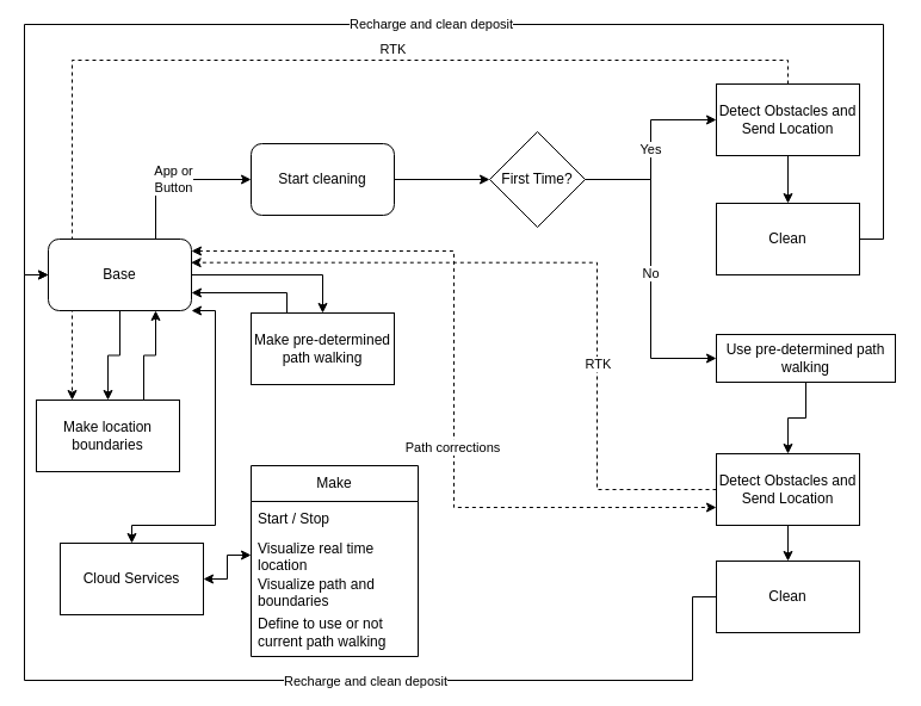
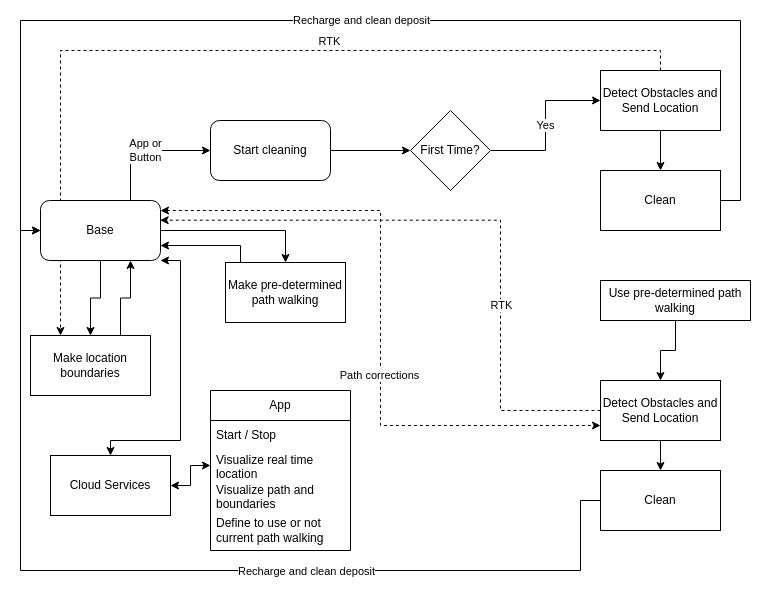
  <mxCell id="0" />
  <mxCell id="1" parent="0" />
  <mxCell id="2" style="edgeStyle=orthogonalEdgeStyle;rounded=0;orthogonalLoop=1;jettySize=auto;html=1;exitX=1;exitY=0.5;exitDx=0;exitDy=0;entryX=0;entryY=0.5;entryDx=0;entryDy=0;" edge="1" parent="1" source="3" target="8"><mxGeometry relative="1" as="geometry"><mxPoint x="400" y="150.276" as="targetPoint" /></mxGeometry></mxCell>
  <mxCell id="3" value="Start cleaning" style="whiteSpace=wrap;html=1;rounded=1;" vertex="1" parent="1"><mxGeometry x="210" y="120" width="120" height="60" as="geometry" /></mxCell>
  <mxCell id="4" style="edgeStyle=orthogonalEdgeStyle;rounded=0;orthogonalLoop=1;jettySize=auto;html=1;exitX=1;exitY=0.5;exitDx=0;exitDy=0;entryX=0;entryY=0.5;entryDx=0;entryDy=0;" edge="1" parent="1" source="8" target="12"><mxGeometry relative="1" as="geometry" /></mxCell>
  <mxCell id="5" value="Yes" style="edgeLabel;html=1;align=center;verticalAlign=middle;resizable=0;points=[];" vertex="1" connectable="0" parent="4"><mxGeometry x="0.01" y="1" relative="1" as="geometry"><mxPoint as="offset" /></mxGeometry></mxCell>
- <mxCell id="6" style="edgeStyle=orthogonalEdgeStyle;rounded=0;orthogonalLoop=1;jettySize=auto;html=1;exitX=1;exitY=0.5;exitDx=0;exitDy=0;entryX=0;entryY=0.5;entryDx=0;entryDy=0;" edge="1" parent="1" source="8" target="26"><mxGeometry relative="1" as="geometry"><mxPoint x="600" y="210" as="targetPoint" /></mxGeometry></mxCell>
- <mxCell id="7" value="No" style="edgeLabel;html=1;align=center;verticalAlign=middle;resizable=0;points=[];" vertex="1" connectable="0" parent="6"><mxGeometry x="0.024" y="-1" relative="1" as="geometry"><mxPoint as="offset" /></mxGeometry></mxCell>
  <mxCell id="8" value="First Time?" style="rhombus;whiteSpace=wrap;html=1;" vertex="1" parent="1"><mxGeometry x="410" y="110" width="80" height="80" as="geometry" /></mxCell>
  <mxCell id="9" style="edgeStyle=orthogonalEdgeStyle;rounded=0;orthogonalLoop=1;jettySize=auto;html=1;exitX=0.5;exitY=0;exitDx=0;exitDy=0;entryX=0.25;entryY=0;entryDx=0;entryDy=0;dashed=1;" edge="1" parent="1" source="12" target="24"><mxGeometry relative="1" as="geometry" /></mxCell>
  <mxCell id="10" value="RTK" style="edgeLabel;html=1;align=center;verticalAlign=middle;resizable=0;points=[];" vertex="1" connectable="0" parent="9"><mxGeometry x="-0.222" y="3" relative="1" as="geometry"><mxPoint y="-13" as="offset" /></mxGeometry></mxCell>
  <mxCell id="11" style="edgeStyle=orthogonalEdgeStyle;rounded=0;orthogonalLoop=1;jettySize=auto;html=1;exitX=0.5;exitY=1;exitDx=0;exitDy=0;entryX=0.5;entryY=0;entryDx=0;entryDy=0;" edge="1" parent="1" source="12" target="22"><mxGeometry relative="1" as="geometry" /></mxCell>
  <mxCell id="12" value="Detect Obstacles and Send Location" style="rounded=0;whiteSpace=wrap;html=1;" vertex="1" parent="1"><mxGeometry x="600" y="70" width="120" height="60" as="geometry" /></mxCell>
  <mxCell id="13" style="edgeStyle=orthogonalEdgeStyle;rounded=0;orthogonalLoop=1;jettySize=auto;html=1;exitX=0.75;exitY=0;exitDx=0;exitDy=0;entryX=0;entryY=0.5;entryDx=0;entryDy=0;" edge="1" parent="1" source="19" target="3"><mxGeometry relative="1" as="geometry" /></mxCell>
  <mxCell id="14" value="App or&lt;div&gt;Button&lt;/div&gt;" style="edgeLabel;html=1;align=center;verticalAlign=middle;resizable=0;points=[];" vertex="1" connectable="0" parent="13"><mxGeometry x="-0.013" y="1" relative="1" as="geometry"><mxPoint as="offset" /></mxGeometry></mxCell>
  <mxCell id="15" style="edgeStyle=orthogonalEdgeStyle;rounded=0;orthogonalLoop=1;jettySize=auto;html=1;exitX=0.5;exitY=1;exitDx=0;exitDy=0;entryX=0.5;entryY=0;entryDx=0;entryDy=0;" edge="1" parent="1" source="19" target="24"><mxGeometry relative="1" as="geometry" /></mxCell>
  <mxCell id="16" style="edgeStyle=orthogonalEdgeStyle;rounded=0;orthogonalLoop=1;jettySize=auto;html=1;exitX=1;exitY=0.5;exitDx=0;exitDy=0;entryX=0.5;entryY=0;entryDx=0;entryDy=0;" edge="1" parent="1" source="19" target="28"><mxGeometry relative="1" as="geometry" /></mxCell>
  <mxCell id="17" style="edgeStyle=orthogonalEdgeStyle;rounded=0;orthogonalLoop=1;jettySize=auto;html=1;exitX=1;exitY=0.167;exitDx=0;exitDy=0;entryX=0;entryY=0.75;entryDx=0;entryDy=0;exitPerimeter=0;dashed=1;startArrow=classic;startFill=1;" edge="1" parent="1" source="19" target="32"><mxGeometry relative="1" as="geometry"><Array as="points"><mxPoint x="380" y="210" /><mxPoint x="380" y="425" /></Array></mxGeometry></mxCell>
  <mxCell id="18" value="Path corrections" style="edgeLabel;html=1;align=center;verticalAlign=middle;resizable=0;points=[];" vertex="1" connectable="0" parent="17"><mxGeometry x="-0.157" y="-2" relative="1" as="geometry"><mxPoint y="109" as="offset" /></mxGeometry></mxCell>
  <mxCell id="19" value="Base" style="rounded=1;whiteSpace=wrap;html=1;" vertex="1" parent="1"><mxGeometry x="40" y="200" width="120" height="60" as="geometry" /></mxCell>
  <mxCell id="20" style="edgeStyle=orthogonalEdgeStyle;rounded=0;orthogonalLoop=1;jettySize=auto;html=1;exitX=1;exitY=0.5;exitDx=0;exitDy=0;entryX=0;entryY=0.5;entryDx=0;entryDy=0;" edge="1" parent="1" source="22" target="19"><mxGeometry relative="1" as="geometry"><Array as="points"><mxPoint x="740" y="200" /><mxPoint x="740" y="20" /><mxPoint x="20" y="20" /><mxPoint x="20" y="230" /></Array></mxGeometry></mxCell>
  <mxCell id="21" value="Recharge and clean deposit" style="edgeLabel;html=1;align=center;verticalAlign=middle;resizable=0;points=[];" vertex="1" connectable="0" parent="20"><mxGeometry x="0.009" y="-1" relative="1" as="geometry"><mxPoint as="offset" /></mxGeometry></mxCell>
  <mxCell id="22" value="Clean" style="rounded=0;whiteSpace=wrap;html=1;" vertex="1" parent="1"><mxGeometry x="600" y="170" width="120" height="60" as="geometry" /></mxCell>
  <mxCell id="23" style="edgeStyle=orthogonalEdgeStyle;rounded=0;orthogonalLoop=1;jettySize=auto;html=1;exitX=0.75;exitY=0;exitDx=0;exitDy=0;entryX=0.75;entryY=1;entryDx=0;entryDy=0;" edge="1" parent="1" source="24" target="19"><mxGeometry relative="1" as="geometry" /></mxCell>
  <mxCell id="24" value="Make location boundaries" style="rounded=0;whiteSpace=wrap;html=1;" vertex="1" parent="1"><mxGeometry x="30" y="335" width="120" height="60" as="geometry" /></mxCell>
  <mxCell id="25" style="edgeStyle=orthogonalEdgeStyle;rounded=0;orthogonalLoop=1;jettySize=auto;html=1;exitX=0.5;exitY=1;exitDx=0;exitDy=0;entryX=0.5;entryY=0;entryDx=0;entryDy=0;" edge="1" parent="1" source="26" target="32"><mxGeometry relative="1" as="geometry" /></mxCell>
  <mxCell id="26" value="Use pre-determined path walking" style="rounded=0;whiteSpace=wrap;html=1;" vertex="1" parent="1"><mxGeometry x="600" y="280" width="150" height="40" as="geometry" /></mxCell>
  <mxCell id="27" style="edgeStyle=orthogonalEdgeStyle;rounded=0;orthogonalLoop=1;jettySize=auto;html=1;exitX=0.25;exitY=0;exitDx=0;exitDy=0;entryX=1;entryY=0.75;entryDx=0;entryDy=0;" edge="1" parent="1" source="28" target="19"><mxGeometry relative="1" as="geometry"><Array as="points"><mxPoint x="240" y="245" /></Array></mxGeometry></mxCell>
- <mxCell id="28" value="Make pre-determined path walking" style="rounded=0;whiteSpace=wrap;html=1;" vertex="1" parent="1"><mxGeometry x="210" y="262" width="120" height="60" as="geometry" /></mxCell>
+ <mxCell id="28" value="Make pre-determined path walking" style="rounded=0;whiteSpace=wrap;html=1;" vertex="1" parent="1"><mxGeometry x="225" y="262" width="120" height="60" as="geometry" /></mxCell>
  <mxCell id="29" style="edgeStyle=orthogonalEdgeStyle;rounded=0;orthogonalLoop=1;jettySize=auto;html=1;exitX=0;exitY=0.5;exitDx=0;exitDy=0;entryX=0.997;entryY=0.328;entryDx=0;entryDy=0;entryPerimeter=0;dashed=1;" edge="1" parent="1" source="32" target="19"><mxGeometry relative="1" as="geometry"><Array as="points"><mxPoint x="500" y="410" /><mxPoint x="500" y="220" /><mxPoint x="160" y="220" /></Array></mxGeometry></mxCell>
  <mxCell id="30" value="RTK" style="edgeLabel;html=1;align=center;verticalAlign=middle;resizable=0;points=[];" vertex="1" connectable="0" parent="29"><mxGeometry x="-0.346" y="-3" relative="1" as="geometry"><mxPoint x="-3" as="offset" /></mxGeometry></mxCell>
  <mxCell id="31" style="edgeStyle=orthogonalEdgeStyle;rounded=0;orthogonalLoop=1;jettySize=auto;html=1;exitX=0.5;exitY=1;exitDx=0;exitDy=0;entryX=0.5;entryY=0;entryDx=0;entryDy=0;" edge="1" parent="1" source="32" target="35"><mxGeometry relative="1" as="geometry" /></mxCell>
  <mxCell id="32" value="Detect Obstacles and Send Location" style="rounded=0;whiteSpace=wrap;html=1;" vertex="1" parent="1"><mxGeometry x="600" y="380" width="120" height="60" as="geometry" /></mxCell>
  <mxCell id="33" style="edgeStyle=orthogonalEdgeStyle;rounded=0;orthogonalLoop=1;jettySize=auto;html=1;exitX=0;exitY=0.5;exitDx=0;exitDy=0;entryX=0;entryY=0.5;entryDx=0;entryDy=0;" edge="1" parent="1" source="35" target="19"><mxGeometry relative="1" as="geometry"><Array as="points"><mxPoint x="580" y="500" /><mxPoint x="580" y="570" /><mxPoint x="20" y="570" /><mxPoint x="20" y="230" /></Array></mxGeometry></mxCell>
  <mxCell id="34" value="Recharge and clean deposit" style="edgeLabel;html=1;align=center;verticalAlign=middle;resizable=0;points=[];" vertex="1" connectable="0" parent="33"><mxGeometry x="-0.277" relative="1" as="geometry"><mxPoint as="offset" /></mxGeometry></mxCell>
  <mxCell id="35" value="Clean" style="rounded=0;whiteSpace=wrap;html=1;" vertex="1" parent="1"><mxGeometry x="600" y="470" width="120" height="60" as="geometry" /></mxCell>
- <mxCell id="36" value="Make" style="swimlane;fontStyle=0;childLayout=stackLayout;horizontal=1;startSize=30;horizontalStack=0;resizeParent=1;resizeParentMax=0;resizeLast=0;collapsible=1;marginBottom=0;whiteSpace=wrap;html=1;" vertex="1" parent="1"><mxGeometry x="210" y="390" width="140" height="160" as="geometry" /></mxCell>
+ <mxCell id="36" value="App" style="swimlane;fontStyle=0;childLayout=stackLayout;horizontal=1;startSize=30;horizontalStack=0;resizeParent=1;resizeParentMax=0;resizeLast=0;collapsible=1;marginBottom=0;whiteSpace=wrap;html=1;" vertex="1" parent="1"><mxGeometry x="210" y="390" width="140" height="160" as="geometry" /></mxCell>
  <mxCell id="37" value="Start / Stop" style="text;strokeColor=none;fillColor=none;align=left;verticalAlign=middle;spacingLeft=4;spacingRight=4;overflow=hidden;points=[[0,0.5],[1,0.5]];portConstraint=eastwest;rotatable=0;whiteSpace=wrap;html=1;" vertex="1" parent="36"><mxGeometry y="30" width="140" height="30" as="geometry" /></mxCell>
  <mxCell id="38" value="Visualize real time location" style="text;strokeColor=none;fillColor=none;align=left;verticalAlign=middle;spacingLeft=4;spacingRight=4;overflow=hidden;points=[[0,0.5],[1,0.5]];portConstraint=eastwest;rotatable=0;whiteSpace=wrap;html=1;" vertex="1" parent="36"><mxGeometry y="60" width="140" height="30" as="geometry" /></mxCell>
  <mxCell id="39" value="Visualize path and boundaries" style="text;strokeColor=none;fillColor=none;align=left;verticalAlign=middle;spacingLeft=4;spacingRight=4;overflow=hidden;points=[[0,0.5],[1,0.5]];portConstraint=eastwest;rotatable=0;whiteSpace=wrap;html=1;" vertex="1" parent="36"><mxGeometry y="90" width="140" height="30" as="geometry" /></mxCell>
  <mxCell id="40" value="Define to use or not current path walking" style="text;strokeColor=none;fillColor=none;align=left;verticalAlign=middle;spacingLeft=4;spacingRight=4;overflow=hidden;points=[[0,0.5],[1,0.5]];portConstraint=eastwest;rotatable=0;whiteSpace=wrap;html=1;" vertex="1" parent="36"><mxGeometry y="120" width="140" height="40" as="geometry" /></mxCell>
  <mxCell id="41" style="edgeStyle=orthogonalEdgeStyle;rounded=0;orthogonalLoop=1;jettySize=auto;html=1;exitX=0.5;exitY=0;exitDx=0;exitDy=0;entryX=1;entryY=1;entryDx=0;entryDy=0;startArrow=classic;startFill=1;" edge="1" parent="1" source="42" target="19"><mxGeometry relative="1" as="geometry"><Array as="points"><mxPoint x="110" y="440" /><mxPoint x="180" y="440" /><mxPoint x="180" y="260" /></Array></mxGeometry></mxCell>
  <mxCell id="42" value="Cloud Services" style="rounded=0;whiteSpace=wrap;html=1;" vertex="1" parent="1"><mxGeometry x="50" y="455" width="120" height="60" as="geometry" /></mxCell>
  <mxCell id="43" style="edgeStyle=orthogonalEdgeStyle;rounded=0;orthogonalLoop=1;jettySize=auto;html=1;exitX=0;exitY=0.5;exitDx=0;exitDy=0;entryX=1;entryY=0.5;entryDx=0;entryDy=0;startArrow=classic;startFill=1;" edge="1" parent="1" source="38" target="42"><mxGeometry relative="1" as="geometry" /></mxCell>
